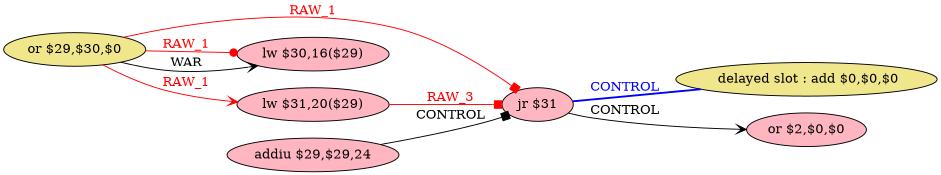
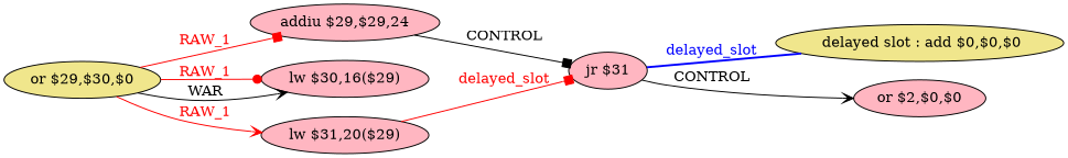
  digraph {
    rankdir=LR
    node [fillcolor=lightpink shape=ellipse style=filled]
    edge [color=red fontcolor=red arrowhead=vee]
    n1 [fillcolor=khaki label=" delayed slot : add $0,$0,$0"]
    n2 [label="jr $31"]
    n3 [label="or $2,$0,$0"]
    n4 [fillcolor=khaki label="or $29,$30,$0"]
    n5 [label="addiu $29,$29,24"]
    n6 [label="lw $30,16($29)"]
    n7 [label="lw $31,20($29)"]
-   n2 -> n1 [color=blue dir=none fontcolor=blue label=CONTROL style=bold arrowhead=""]
+   n2 -> n1 [color=blue dir=none fontcolor=blue label=delayed_slot style=bold arrowhead=""]
    n2 -> n3 [label=CONTROL color="" fontcolor=""]
-   n4 -> n2 [arrowhead=box label=RAW_1]
+   n4 -> n5 [arrowhead=box label=RAW_1]
    n4 -> n6 [arrowhead=dot label=RAW_1]
    n4 -> n6 [label=WAR color="" fontcolor=""]
    n4 -> n7 [label=RAW_1]
    n5 -> n2 [arrowhead=box label=CONTROL color="" fontcolor=""]
-   n7 -> n2 [arrowhead=box label=RAW_3]
+   n7 -> n2 [arrowhead=box label=delayed_slot]
  }
